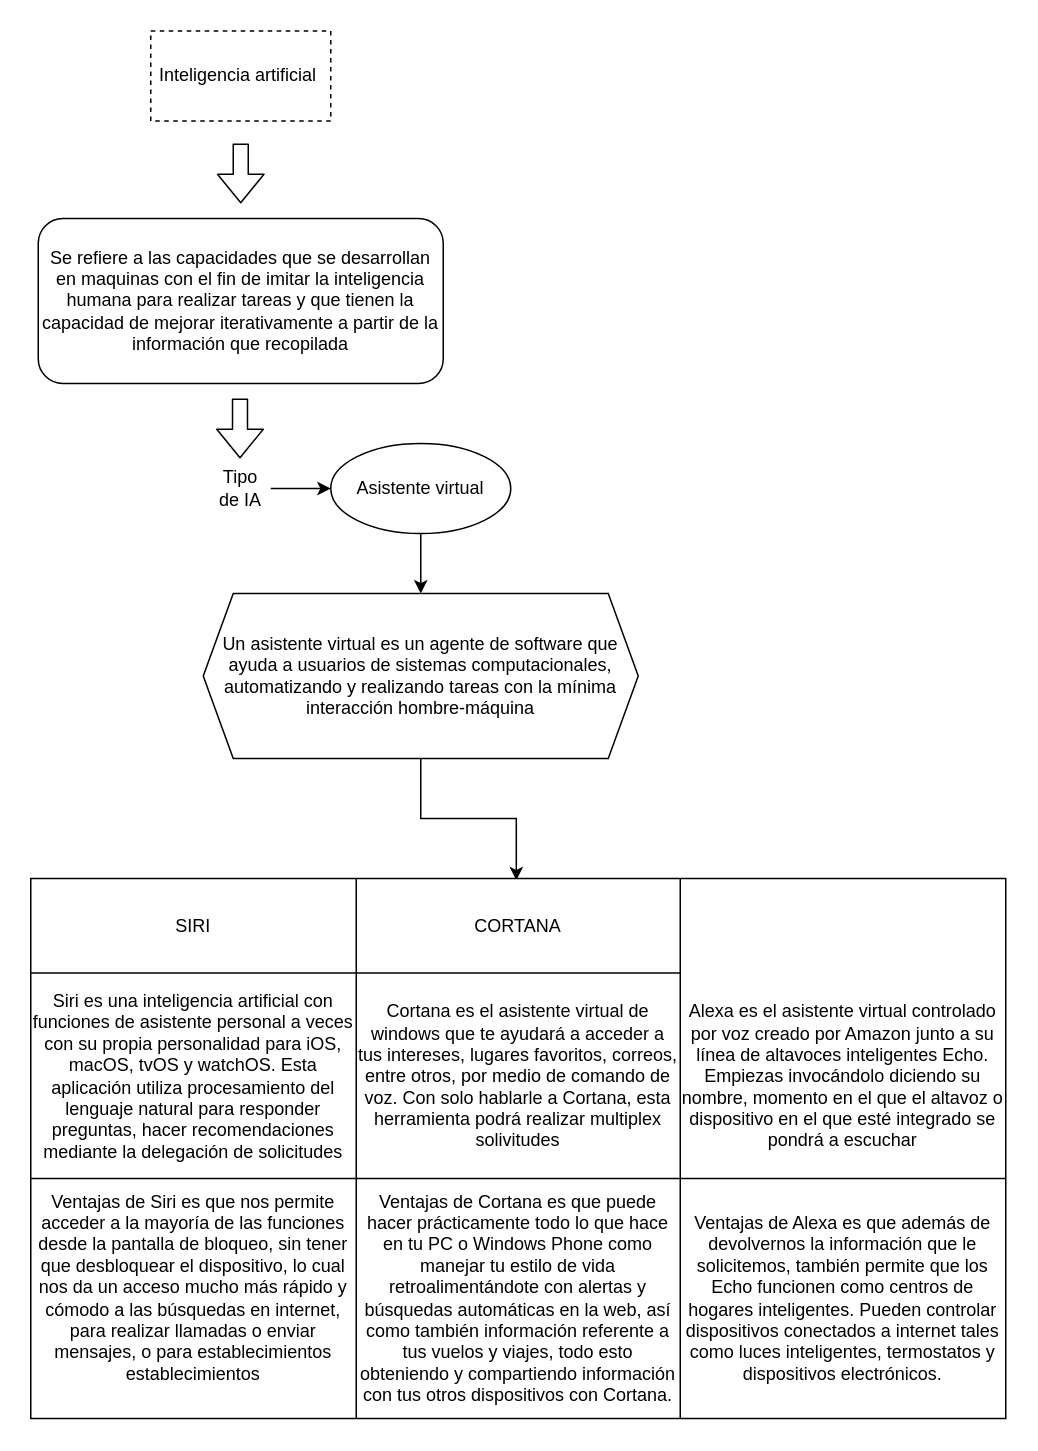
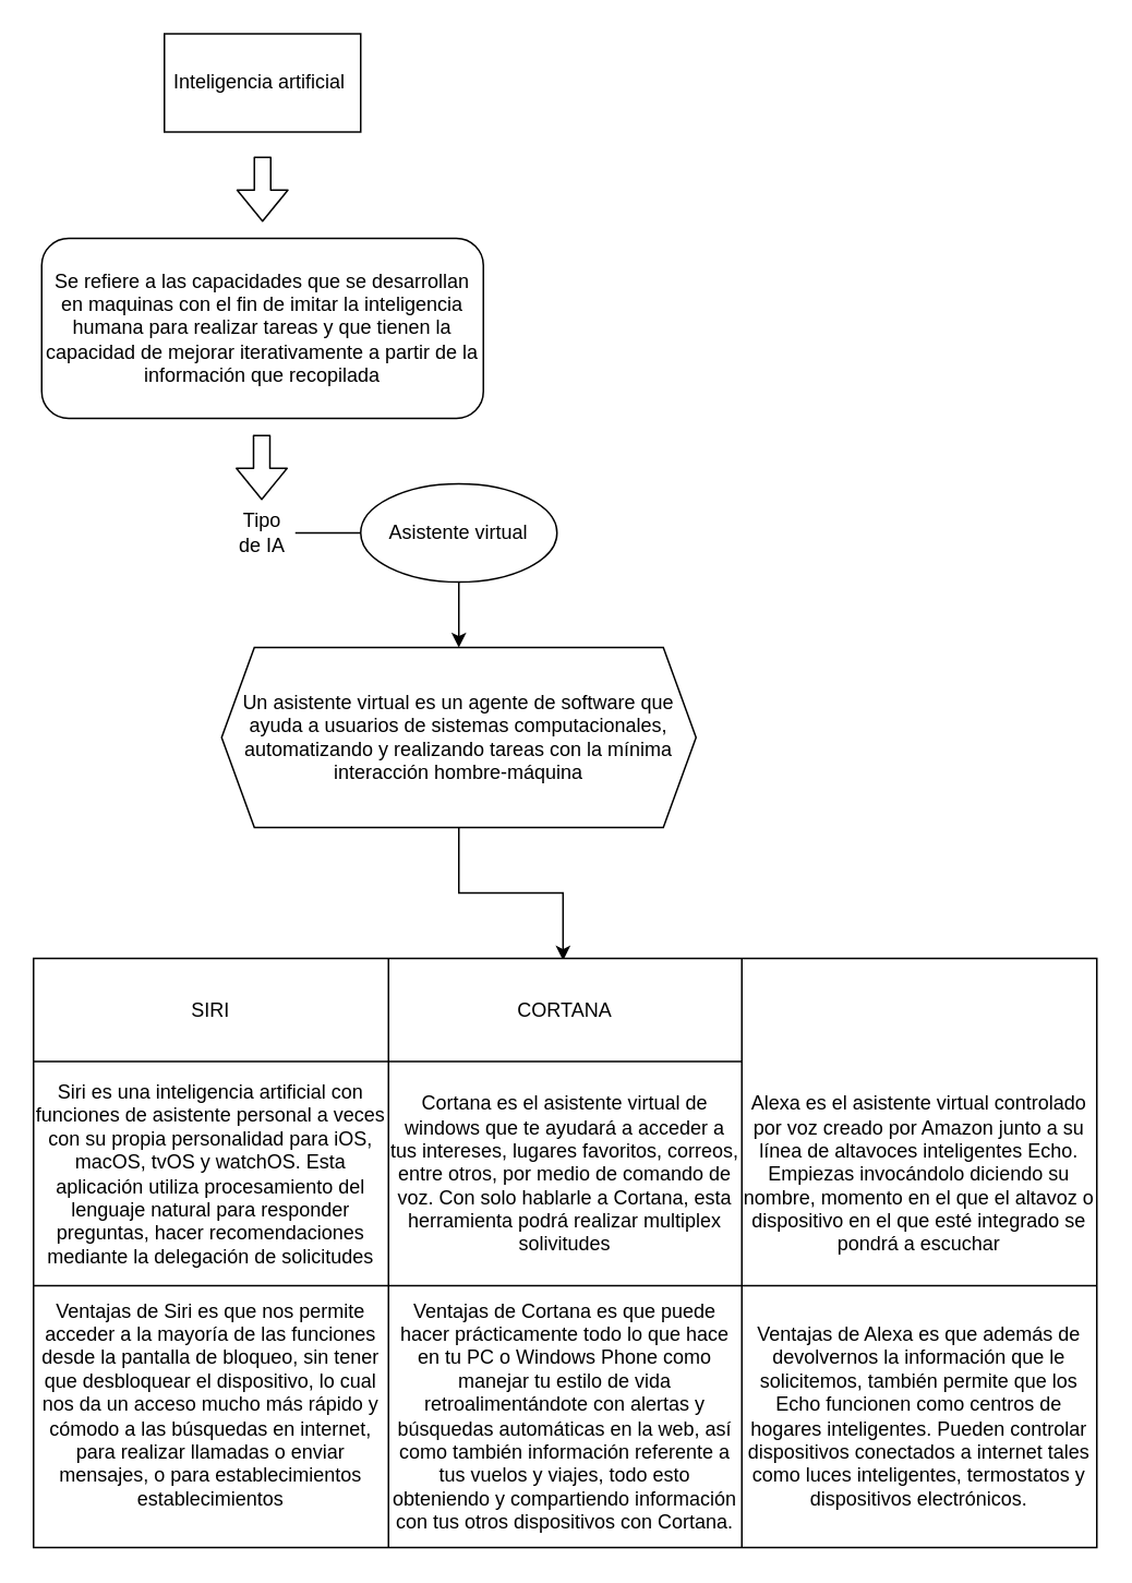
  <mxCell id="0" />
  <mxCell id="1" parent="0" />
- <mxCell id="2" value="Inteligencia artificial&amp;nbsp;" style="rounded=0;whiteSpace=wrap;html=1;dashed=1;" vertex="1" parent="1"><mxGeometry x="100" y="20" width="120" height="60" as="geometry" /></mxCell>
+ <mxCell id="2" value="Inteligencia artificial&amp;nbsp;" style="rounded=0;whiteSpace=wrap;html=1;" vertex="1" parent="1"><mxGeometry x="100" y="20" width="120" height="60" as="geometry" /></mxCell>
  <mxCell id="3" value="Se refiere a las capacidades que se desarrollan en maquinas con el fin de imitar la inteligencia humana para realizar tareas y que tienen la capacidad de mejorar iterativamente a partir de la información que recopilada" style="rounded=1;whiteSpace=wrap;html=1;" vertex="1" parent="1"><mxGeometry x="25" y="145" width="270" height="110" as="geometry" /></mxCell>
  <mxCell id="4" value="" style="edgeStyle=orthogonalEdgeStyle;rounded=0;orthogonalLoop=1;jettySize=auto;html=1;entryX=0.498;entryY=0.02;entryDx=0;entryDy=0;entryPerimeter=0;" edge="1" parent="1" source="5" target="13"><mxGeometry relative="1" as="geometry"><mxPoint x="280" y="610" as="targetPoint" /><Array as="points"><mxPoint x="280" y="545" /><mxPoint x="344" y="545" /></Array></mxGeometry></mxCell>
  <mxCell id="5" value="Un asistente virtual es un agente de software que ayuda a usuarios de sistemas computacionales, automatizando y realizando tareas con la mínima interacción hombre-máquina" style="shape=hexagon;perimeter=hexagonPerimeter2;whiteSpace=wrap;html=1;fixedSize=1;" vertex="1" parent="1"><mxGeometry x="135" y="395" width="290" height="110" as="geometry" /></mxCell>
  <mxCell id="6" value="" style="shape=flexArrow;endArrow=classic;html=1;" edge="1" parent="1"><mxGeometry width="50" height="50" relative="1" as="geometry"><mxPoint x="160" y="95" as="sourcePoint" /><mxPoint x="160" y="135" as="targetPoint" /></mxGeometry></mxCell>
  <mxCell id="7" value="" style="shape=flexArrow;endArrow=classic;html=1;" edge="1" parent="1"><mxGeometry width="50" height="50" relative="1" as="geometry"><mxPoint x="159.5" y="265" as="sourcePoint" /><mxPoint x="159.5" y="305" as="targetPoint" /></mxGeometry></mxCell>
- <mxCell id="8" value="" style="edgeStyle=orthogonalEdgeStyle;rounded=0;orthogonalLoop=1;jettySize=auto;html=1;" edge="1" parent="1" source="9" target="11"><mxGeometry relative="1" as="geometry" /></mxCell>
+ <mxCell id="8" value="" style="edgeStyle=orthogonalEdgeStyle;rounded=0;orthogonalLoop=1;jettySize=auto;html=1;endArrow=none;" edge="1" parent="1" source="9" target="11"><mxGeometry relative="1" as="geometry" /></mxCell>
  <mxCell id="9" value="Tipo de IA" style="text;html=1;strokeColor=none;fillColor=none;align=center;verticalAlign=middle;whiteSpace=wrap;rounded=0;" vertex="1" parent="1"><mxGeometry x="140" y="315" width="40" height="20" as="geometry" /></mxCell>
  <mxCell id="10" value="" style="edgeStyle=orthogonalEdgeStyle;rounded=0;orthogonalLoop=1;jettySize=auto;html=1;" edge="1" parent="1" source="11" target="5"><mxGeometry relative="1" as="geometry" /></mxCell>
  <mxCell id="11" value="&lt;span&gt;Asistente virtual&lt;/span&gt;" style="ellipse;whiteSpace=wrap;html=1;" vertex="1" parent="1"><mxGeometry x="220" y="295" width="120" height="60" as="geometry" /></mxCell>
  <mxCell id="12" value="" style="shape=table;html=1;whiteSpace=wrap;startSize=0;container=1;collapsible=0;childLayout=tableLayout;" vertex="1" parent="1"><mxGeometry x="20" y="585" width="650" height="360" as="geometry" /></mxCell>
  <mxCell id="13" value="" style="shape=partialRectangle;html=1;whiteSpace=wrap;collapsible=0;dropTarget=0;pointerEvents=0;fillColor=none;top=0;left=0;bottom=0;right=0;points=[[0,0.5],[1,0.5]];portConstraint=eastwest;" vertex="1" parent="12"><mxGeometry width="650" height="63" as="geometry" /></mxCell>
  <mxCell id="14" value="SIRI" style="shape=partialRectangle;html=1;whiteSpace=wrap;connectable=0;fillColor=none;top=0;left=0;bottom=0;right=0;overflow=hidden;pointerEvents=1;" vertex="1" parent="13"><mxGeometry width="217" height="63" as="geometry" /></mxCell>
  <mxCell id="15" value="CORTANA" style="shape=partialRectangle;html=1;whiteSpace=wrap;connectable=0;fillColor=none;top=0;left=0;bottom=0;right=0;overflow=hidden;pointerEvents=1;" vertex="1" parent="13"><mxGeometry x="217" width="216" height="63" as="geometry" /></mxCell>
  <mxCell id="16" value="" style="shape=partialRectangle;html=1;whiteSpace=wrap;collapsible=0;dropTarget=0;pointerEvents=0;fillColor=none;top=0;left=0;bottom=0;right=0;points=[[0,0.5],[1,0.5]];portConstraint=eastwest;" vertex="1" parent="12"><mxGeometry y="63" width="650" height="137" as="geometry" /></mxCell>
  <mxCell id="17" value="Siri es una inteligencia artificial con funciones de asistente personal a veces con su propia personalidad para iOS, macOS, tvOS y watchOS. Esta aplicación utiliza procesamiento del lenguaje natural para responder preguntas, hacer recomendaciones mediante la delegación de solicitudes" style="shape=partialRectangle;html=1;whiteSpace=wrap;connectable=0;fillColor=none;top=0;left=0;bottom=0;right=0;overflow=hidden;pointerEvents=1;" vertex="1" parent="16"><mxGeometry width="217" height="137" as="geometry" /></mxCell>
  <mxCell id="18" value="&lt;font style=&quot;vertical-align: inherit&quot;&gt;&lt;font style=&quot;vertical-align: inherit&quot;&gt;Cortana es el asistente virtual de windows&amp;nbsp;que te ayudará a acceder a tus intereses, lugares favoritos, correos, entre otros, por medio de comando de voz. Con solo hablarle a Cortana, esta herramienta podrá realizar multiplex solivitudes&lt;/font&gt;&lt;/font&gt;" style="shape=partialRectangle;html=1;whiteSpace=wrap;connectable=0;fillColor=none;top=0;left=0;bottom=0;right=0;overflow=hidden;pointerEvents=1;" vertex="1" parent="16"><mxGeometry x="217" width="216" height="137" as="geometry" /></mxCell>
  <mxCell id="19" value="&lt;font style=&quot;vertical-align: inherit&quot;&gt;&lt;font style=&quot;vertical-align: inherit&quot;&gt;Alexa es el asistente virtual controlado por voz creado por Amazon junto a su línea de altavoces inteligentes Echo. Empiezas invocándolo diciendo su nombre, momento en el que el altavoz o dispositivo en el que esté integrado se pondrá a escuchar&lt;/font&gt;&lt;/font&gt;" style="shape=partialRectangle;html=1;whiteSpace=wrap;connectable=0;fillColor=none;top=0;left=0;bottom=0;right=0;overflow=hidden;pointerEvents=1;" vertex="1" parent="16"><mxGeometry x="433" width="217" height="137" as="geometry" /></mxCell>
  <mxCell id="20" value="" style="shape=partialRectangle;html=1;whiteSpace=wrap;collapsible=0;dropTarget=0;pointerEvents=0;fillColor=none;top=0;left=0;bottom=0;right=0;points=[[0,0.5],[1,0.5]];portConstraint=eastwest;" vertex="1" parent="12"><mxGeometry y="200" width="650" height="160" as="geometry" /></mxCell>
  <mxCell id="21" value="&lt;font style=&quot;vertical-align: inherit&quot;&gt;&lt;font style=&quot;vertical-align: inherit&quot;&gt;&lt;font style=&quot;vertical-align: inherit&quot;&gt;&lt;font style=&quot;vertical-align: inherit&quot;&gt;&lt;font style=&quot;vertical-align: inherit&quot;&gt;&lt;font style=&quot;vertical-align: inherit&quot;&gt;Ventajas de Siri es que nos permite acceder a la mayoría de las funciones desde la pantalla de bloqueo, sin tener que desbloquear el dispositivo, lo cual nos da un acceso mucho más rápido y cómodo a las búsquedas en internet, para realizar llamadas o enviar mensajes, o para establecimientos establecimientos&lt;/font&gt;&lt;/font&gt;&lt;br&gt;&amp;nbsp;&lt;/font&gt;&lt;/font&gt;&lt;/font&gt;&lt;/font&gt;" style="shape=partialRectangle;html=1;whiteSpace=wrap;connectable=0;fillColor=none;top=0;left=0;bottom=0;right=0;overflow=hidden;pointerEvents=1;" vertex="1" parent="20"><mxGeometry width="217" height="160" as="geometry" /></mxCell>
  <mxCell id="22" value="&lt;font style=&quot;vertical-align: inherit&quot;&gt;&lt;font style=&quot;vertical-align: inherit&quot;&gt;&lt;font style=&quot;vertical-align: inherit&quot;&gt;&lt;font style=&quot;vertical-align: inherit&quot;&gt;Ventajas de Cortana es que puede hacer prácticamente todo lo que hace en tu PC o Windows Phone como manejar tu estilo de vida retroalimentándote con alertas y búsquedas automáticas en la web, así como también información referente a tus vuelos y viajes, todo esto obteniendo y compartiendo información con tus otros dispositivos con Cortana.&lt;/font&gt;&lt;/font&gt;&lt;/font&gt;&lt;/font&gt;" style="shape=partialRectangle;html=1;whiteSpace=wrap;connectable=0;fillColor=none;top=0;left=0;bottom=0;right=0;overflow=hidden;pointerEvents=1;" vertex="1" parent="20"><mxGeometry x="217" width="216" height="160" as="geometry" /></mxCell>
  <mxCell id="23" value="&lt;font style=&quot;vertical-align: inherit&quot;&gt;&lt;font style=&quot;vertical-align: inherit&quot;&gt;Ventajas de Alexa es que&amp;nbsp;además de devolvernos la información que le solicitemos, también permite que los Echo funcionen como centros de hogares inteligentes. Pueden controlar dispositivos conectados a internet tales como luces inteligentes, termostatos y dispositivos electrónicos.&lt;/font&gt;&lt;/font&gt;" style="shape=partialRectangle;html=1;whiteSpace=wrap;connectable=0;fillColor=none;top=0;left=0;bottom=0;right=0;overflow=hidden;pointerEvents=1;" vertex="1" parent="20"><mxGeometry x="433" width="217" height="160" as="geometry" /></mxCell>
